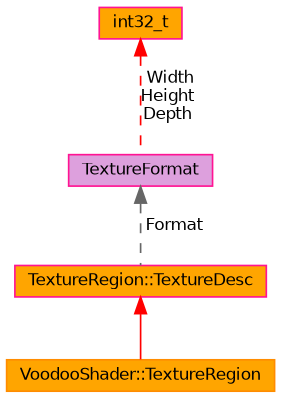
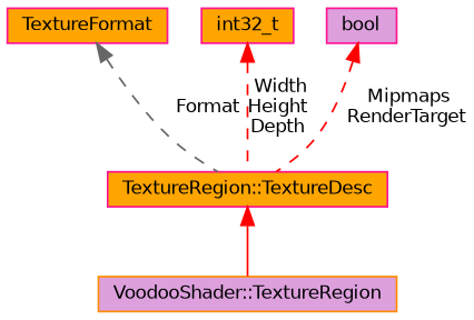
  digraph {
    node [color=deeppink fillcolor=orange fontname=Helvetica fontsize=10 shape=record style=filled]
    edge [color=red dir=back fontname=Helvetica fontsize=10 labelfontname=Helvetica labelfontsize=10 style=dashed]
-   n1 [color=darkorange fontcolor=black height=0.2 label="VoodooShader::TextureRegion" width=0.4]
+   n1 [color=darkorange fillcolor=plum fontcolor=black height=0.2 label="VoodooShader::TextureRegion" width=0.4]
    n2 [height=0.2 label="TextureRegion::TextureDesc" width=0.4]
-   n3 [fillcolor=plum height=0.2 label=TextureFormat width=0.4]
+   n3 [height=0.2 label=TextureFormat width=0.4]
    n4 [height=0.2 label=int32_t width=0.4]
+   n5 [fillcolor=plum height=0.2 label=bool width=0.4]
    n2 -> n1 [style=solid]
    n3 -> n2 [color=gray40 label=" Format"]
-   n4 -> n3 [label=" Width\nHeight\nDepth"]
+   n4 -> n2 [label=" Width\nHeight\nDepth"]
+   n5 -> n2 [label=" Mipmaps\nRenderTarget"]
  }
